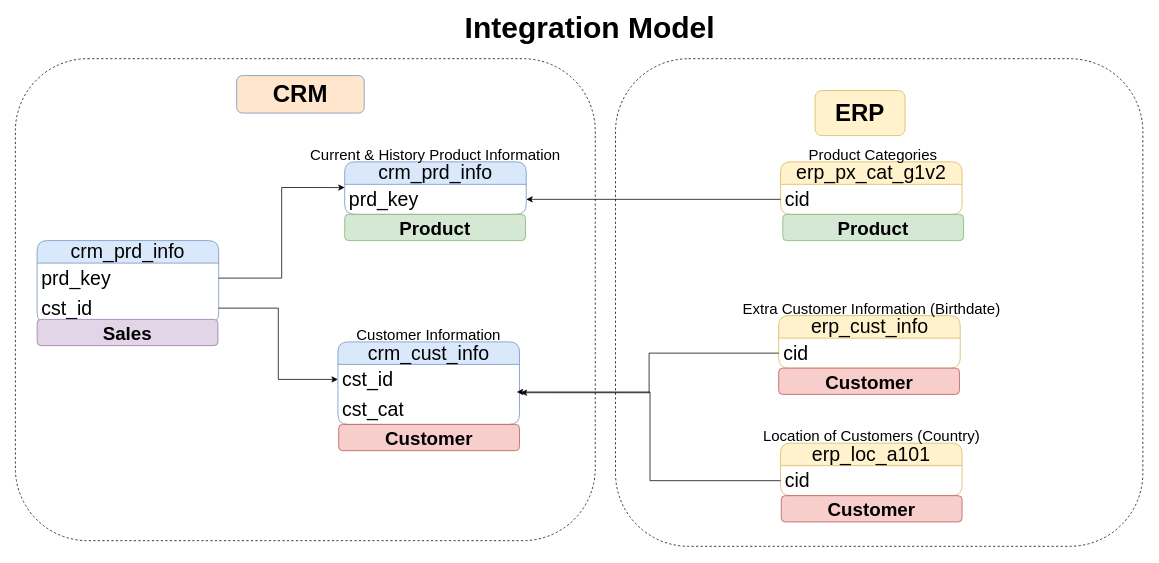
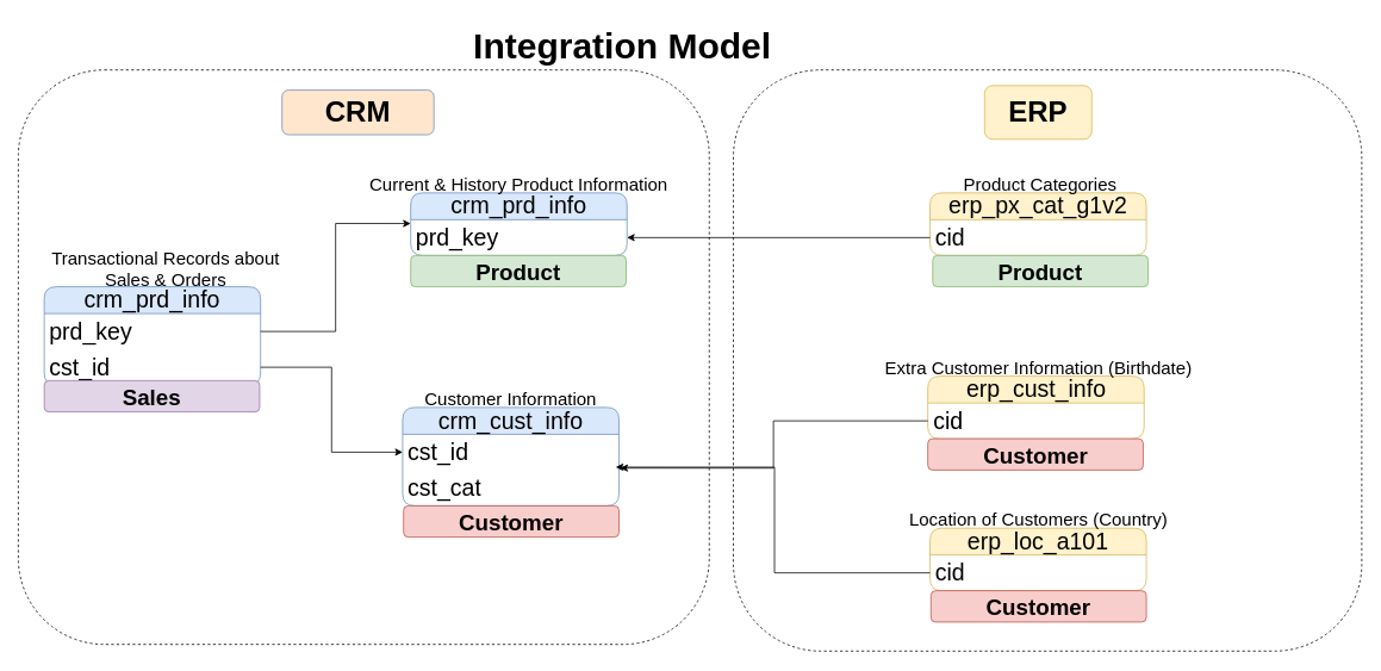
  <mxCell id="0" />
  <mxCell id="1" parent="0" />
- <mxCell id="2" value="&lt;font style=&quot;font-size: 40px;&quot;&gt;&lt;b style=&quot;&quot;&gt;Integration Model&lt;/b&gt;&lt;/font&gt;" style="text;html=1;align=center;verticalAlign=middle;whiteSpace=wrap;rounded=0;labelBackgroundColor=none;" vertex="1" parent="1"><mxGeometry x="590" y="20" width="392" height="30" as="geometry" /></mxCell>
+ <mxCell id="2" value="&lt;font style=&quot;font-size: 40px;&quot;&gt;&lt;b style=&quot;&quot;&gt;Integration Model&lt;/b&gt;&lt;/font&gt;" style="text;html=1;align=center;verticalAlign=middle;whiteSpace=wrap;rounded=0;labelBackgroundColor=none;" vertex="1" parent="1"><mxGeometry x="500" y="35" width="392" height="30" as="geometry" /></mxCell>
  <mxCell id="3" value="crm_cust_info" style="swimlane;fontStyle=0;childLayout=stackLayout;horizontal=1;startSize=30;horizontalStack=0;resizeParent=1;resizeParentMax=0;resizeLast=0;collapsible=1;marginBottom=0;whiteSpace=wrap;html=1;rounded=1;fontSize=26;labelBackgroundColor=none;fillColor=#dae8fc;strokeColor=#6c8ebf;" vertex="1" parent="1"><mxGeometry x="450" y="455" width="242" height="110" as="geometry" /></mxCell>
  <mxCell id="4" value="cst_id" style="text;align=left;verticalAlign=middle;spacingLeft=4;spacingRight=4;overflow=hidden;points=[[0,0.5],[1,0.5]];portConstraint=eastwest;rotatable=0;whiteSpace=wrap;html=1;fontSize=26;labelBackgroundColor=none;" vertex="1" parent="3"><mxGeometry y="30" width="242" height="40" as="geometry" /></mxCell>
  <mxCell id="5" value="cst_cat" style="text;align=left;verticalAlign=middle;spacingLeft=4;spacingRight=4;overflow=hidden;points=[[0,0.5],[1,0.5]];portConstraint=eastwest;rotatable=0;whiteSpace=wrap;html=1;fontSize=26;labelBackgroundColor=none;" vertex="1" parent="3"><mxGeometry y="70" width="242" height="40" as="geometry" /></mxCell>
  <mxCell id="6" value="&lt;font style=&quot;font-size: 20px;&quot;&gt;Customer Information&lt;/font&gt;" style="text;html=1;align=center;verticalAlign=middle;whiteSpace=wrap;rounded=0;" vertex="1" parent="1"><mxGeometry x="470" y="430" width="202" height="30" as="geometry" /></mxCell>
  <mxCell id="7" value="crm_prd_info" style="swimlane;fontStyle=0;childLayout=stackLayout;horizontal=1;startSize=30;horizontalStack=0;resizeParent=1;resizeParentMax=0;resizeLast=0;collapsible=1;marginBottom=0;whiteSpace=wrap;html=1;rounded=1;fontSize=26;labelBackgroundColor=none;fillColor=#dae8fc;strokeColor=#6c8ebf;" vertex="1" parent="1"><mxGeometry x="459" y="215" width="242" height="70" as="geometry" /></mxCell>
  <mxCell id="8" value="prd_key" style="text;align=left;verticalAlign=middle;spacingLeft=4;spacingRight=4;overflow=hidden;points=[[0,0.5],[1,0.5]];portConstraint=eastwest;rotatable=0;whiteSpace=wrap;html=1;fontSize=26;labelBackgroundColor=none;" vertex="1" parent="7"><mxGeometry y="30" width="242" height="40" as="geometry" /></mxCell>
  <mxCell id="9" value="&lt;font style=&quot;font-size: 20px;&quot;&gt;Current &amp;amp; History Product Information&lt;/font&gt;" style="text;html=1;align=center;verticalAlign=middle;whiteSpace=wrap;rounded=0;" vertex="1" parent="1"><mxGeometry x="410" y="190" width="340" height="30" as="geometry" /></mxCell>
  <mxCell id="10" value="crm_prd_info" style="swimlane;fontStyle=0;childLayout=stackLayout;horizontal=1;startSize=30;horizontalStack=0;resizeParent=1;resizeParentMax=0;resizeLast=0;collapsible=1;marginBottom=0;whiteSpace=wrap;html=1;rounded=1;fontSize=26;labelBackgroundColor=none;fillColor=#dae8fc;strokeColor=#6c8ebf;" vertex="1" parent="1"><mxGeometry x="49" y="320" width="242" height="110" as="geometry" /></mxCell>
  <mxCell id="11" value="prd_key" style="text;align=left;verticalAlign=middle;spacingLeft=4;spacingRight=4;overflow=hidden;points=[[0,0.5],[1,0.5]];portConstraint=eastwest;rotatable=0;whiteSpace=wrap;html=1;fontSize=26;labelBackgroundColor=none;" vertex="1" parent="10"><mxGeometry y="30" width="242" height="40" as="geometry" /></mxCell>
  <mxCell id="12" value="cst_id" style="text;align=left;verticalAlign=middle;spacingLeft=4;spacingRight=4;overflow=hidden;points=[[0,0.5],[1,0.5]];portConstraint=eastwest;rotatable=0;whiteSpace=wrap;html=1;fontSize=26;labelBackgroundColor=none;" vertex="1" parent="10"><mxGeometry y="70" width="242" height="40" as="geometry" /></mxCell>
+ <mxCell id="13" value="&lt;font style=&quot;font-size: 20px;&quot;&gt;Transactional Records about Sales &amp;amp; Orders&lt;/font&gt;" style="text;html=1;align=center;verticalAlign=middle;whiteSpace=wrap;rounded=0;" vertex="1" parent="1"><mxGeometry x="30" y="285" width="310" height="30" as="geometry" /></mxCell>
  <mxCell id="14" style="edgeStyle=orthogonalEdgeStyle;rounded=0;orthogonalLoop=1;jettySize=auto;html=1;exitX=1;exitY=0.5;exitDx=0;exitDy=0;entryX=0;entryY=0.106;entryDx=0;entryDy=0;entryPerimeter=0;" edge="1" parent="1" source="11" target="8"><mxGeometry relative="1" as="geometry" /></mxCell>
  <mxCell id="15" style="edgeStyle=orthogonalEdgeStyle;rounded=0;orthogonalLoop=1;jettySize=auto;html=1;exitX=1;exitY=0.5;exitDx=0;exitDy=0;" edge="1" parent="1" source="12" target="4"><mxGeometry relative="1" as="geometry" /></mxCell>
  <mxCell id="16" value="erp_cust_info" style="swimlane;fontStyle=0;childLayout=stackLayout;horizontal=1;startSize=30;horizontalStack=0;resizeParent=1;resizeParentMax=0;resizeLast=0;collapsible=1;marginBottom=0;whiteSpace=wrap;html=1;rounded=1;fontSize=26;labelBackgroundColor=none;fillColor=#fff2cc;strokeColor=#d6b656;" vertex="1" parent="1"><mxGeometry x="1037.5" y="420" width="242" height="70" as="geometry" /></mxCell>
  <mxCell id="17" value="cid" style="text;align=left;verticalAlign=middle;spacingLeft=4;spacingRight=4;overflow=hidden;points=[[0,0.5],[1,0.5]];portConstraint=eastwest;rotatable=0;whiteSpace=wrap;html=1;fontSize=26;labelBackgroundColor=none;" vertex="1" parent="16"><mxGeometry y="30" width="242" height="40" as="geometry" /></mxCell>
  <mxCell id="18" value="&lt;font style=&quot;font-size: 20px;&quot;&gt;Extra Customer Information (Birthdate)&lt;/font&gt;" style="text;html=1;align=center;verticalAlign=middle;whiteSpace=wrap;rounded=0;" vertex="1" parent="1"><mxGeometry x="987.5" y="395" width="347" height="30" as="geometry" /></mxCell>
  <mxCell id="19" style="rounded=0;orthogonalLoop=1;jettySize=auto;html=1;entryX=1.006;entryY=-0.056;entryDx=0;entryDy=0;entryPerimeter=0;edgeStyle=orthogonalEdgeStyle;" edge="1" parent="1" source="17" target="5"><mxGeometry relative="1" as="geometry" /></mxCell>
  <mxCell id="20" value="erp_loc_a101" style="swimlane;fontStyle=0;childLayout=stackLayout;horizontal=1;startSize=30;horizontalStack=0;resizeParent=1;resizeParentMax=0;resizeLast=0;collapsible=1;marginBottom=0;whiteSpace=wrap;html=1;rounded=1;fontSize=26;labelBackgroundColor=none;fillColor=#fff2cc;strokeColor=#d6b656;" vertex="1" parent="1"><mxGeometry x="1040" y="590" width="242" height="70" as="geometry" /></mxCell>
  <mxCell id="21" value="cid" style="text;align=left;verticalAlign=middle;spacingLeft=4;spacingRight=4;overflow=hidden;points=[[0,0.5],[1,0.5]];portConstraint=eastwest;rotatable=0;whiteSpace=wrap;html=1;fontSize=26;labelBackgroundColor=none;" vertex="1" parent="20"><mxGeometry y="30" width="242" height="40" as="geometry" /></mxCell>
  <mxCell id="22" style="edgeStyle=orthogonalEdgeStyle;rounded=0;orthogonalLoop=1;jettySize=auto;html=1;entryX=0.985;entryY=-0.081;entryDx=0;entryDy=0;entryPerimeter=0;" edge="1" parent="1" source="21" target="5"><mxGeometry relative="1" as="geometry" /></mxCell>
  <mxCell id="23" value="&lt;font style=&quot;font-size: 20px;&quot;&gt;Location of Customers (Country)&lt;/font&gt;" style="text;html=1;align=center;verticalAlign=middle;whiteSpace=wrap;rounded=0;" vertex="1" parent="1"><mxGeometry x="987.5" y="565" width="347" height="30" as="geometry" /></mxCell>
  <mxCell id="24" value="erp_px_cat_g1v2" style="swimlane;fontStyle=0;childLayout=stackLayout;horizontal=1;startSize=30;horizontalStack=0;resizeParent=1;resizeParentMax=0;resizeLast=0;collapsible=1;marginBottom=0;whiteSpace=wrap;html=1;rounded=1;fontSize=26;labelBackgroundColor=none;fillColor=#fff2cc;strokeColor=#d6b656;" vertex="1" parent="1"><mxGeometry x="1040" y="215" width="242" height="70" as="geometry" /></mxCell>
  <mxCell id="25" value="cid" style="text;align=left;verticalAlign=middle;spacingLeft=4;spacingRight=4;overflow=hidden;points=[[0,0.5],[1,0.5]];portConstraint=eastwest;rotatable=0;whiteSpace=wrap;html=1;fontSize=26;labelBackgroundColor=none;" vertex="1" parent="24"><mxGeometry y="30" width="242" height="40" as="geometry" /></mxCell>
  <mxCell id="26" value="" style="rounded=1;whiteSpace=wrap;html=1;fillColor=none;dashed=1;" vertex="1" parent="1"><mxGeometry x="820" y="77.5" width="703" height="650" as="geometry" /></mxCell>
  <mxCell id="27" value="&lt;font style=&quot;font-size: 20px;&quot;&gt;Product Categories&lt;/font&gt;" style="text;html=1;align=center;verticalAlign=middle;whiteSpace=wrap;rounded=0;" vertex="1" parent="1"><mxGeometry x="990" y="190" width="347" height="30" as="geometry" /></mxCell>
  <mxCell id="28" style="edgeStyle=orthogonalEdgeStyle;rounded=0;orthogonalLoop=1;jettySize=auto;html=1;entryX=1;entryY=0.5;entryDx=0;entryDy=0;" edge="1" parent="1" source="25" target="8"><mxGeometry relative="1" as="geometry" /></mxCell>
  <mxCell id="29" value="" style="rounded=1;whiteSpace=wrap;html=1;fillColor=none;dashed=1;" vertex="1" parent="1"><mxGeometry x="20" y="77.5" width="773" height="642.5" as="geometry" /></mxCell>
  <mxCell id="30" value="&lt;font style=&quot;font-size: 32px;&quot;&gt;&lt;b style=&quot;&quot;&gt;CRM&lt;/b&gt;&lt;/font&gt;" style="rounded=1;whiteSpace=wrap;html=1;fillColor=#ffe6cc;strokeColor=#6c8ebf;" vertex="1" parent="1"><mxGeometry x="315" y="100" width="170" height="50" as="geometry" /></mxCell>
- <mxCell id="31" value="&lt;b&gt;&lt;font style=&quot;font-size: 32px;&quot;&gt;ERP&lt;/font&gt;&lt;/b&gt;" style="rounded=1;whiteSpace=wrap;html=1;fillColor=#fff2cc;strokeColor=#d6b656;" vertex="1" parent="1"><mxGeometry x="1086" y="120" width="120" height="60" as="geometry" /></mxCell>
+ <mxCell id="31" value="&lt;b&gt;&lt;font style=&quot;font-size: 32px;&quot;&gt;ERP&lt;/font&gt;&lt;/b&gt;" style="rounded=1;whiteSpace=wrap;html=1;fillColor=#fff2cc;strokeColor=#d6b656;" vertex="1" parent="1"><mxGeometry x="1101" y="95" width="120" height="60" as="geometry" /></mxCell>
  <mxCell id="32" value="&lt;font style=&quot;font-size: 25px;&quot;&gt;&lt;b&gt;Sales&lt;/b&gt;&lt;/font&gt;" style="rounded=1;whiteSpace=wrap;html=1;fillColor=#e1d5e7;strokeColor=#9673a6;" vertex="1" parent="1"><mxGeometry x="49" y="425" width="241" height="35" as="geometry" /></mxCell>
  <mxCell id="33" value="&lt;font style=&quot;font-size: 25px;&quot;&gt;&lt;b&gt;Product&lt;/b&gt;&lt;/font&gt;" style="rounded=1;whiteSpace=wrap;html=1;fillColor=#d5e8d4;strokeColor=#82b366;" vertex="1" parent="1"><mxGeometry x="459" y="285" width="241" height="35" as="geometry" /></mxCell>
  <mxCell id="34" value="&lt;font style=&quot;font-size: 25px;&quot;&gt;&lt;b&gt;Product&lt;/b&gt;&lt;/font&gt;" style="rounded=1;whiteSpace=wrap;html=1;fillColor=#d5e8d4;strokeColor=#82b366;" vertex="1" parent="1"><mxGeometry x="1043" y="285" width="241" height="35" as="geometry" /></mxCell>
  <mxCell id="35" value="&lt;font style=&quot;font-size: 25px;&quot;&gt;&lt;b&gt;Customer&lt;/b&gt;&lt;/font&gt;" style="rounded=1;whiteSpace=wrap;html=1;fillColor=#f8cecc;strokeColor=#b85450;" vertex="1" parent="1"><mxGeometry x="451" y="565" width="241" height="35" as="geometry" /></mxCell>
  <mxCell id="36" value="&lt;font style=&quot;font-size: 25px;&quot;&gt;&lt;b&gt;Customer&lt;/b&gt;&lt;/font&gt;" style="rounded=1;whiteSpace=wrap;html=1;fillColor=#f8cecc;strokeColor=#b85450;" vertex="1" parent="1"><mxGeometry x="1037.5" y="490" width="241" height="35" as="geometry" /></mxCell>
  <mxCell id="37" value="&lt;font style=&quot;font-size: 25px;&quot;&gt;&lt;b&gt;Customer&lt;/b&gt;&lt;/font&gt;" style="rounded=1;whiteSpace=wrap;html=1;fillColor=#f8cecc;strokeColor=#b85450;" vertex="1" parent="1"><mxGeometry x="1041" y="660" width="241" height="35" as="geometry" /></mxCell>
